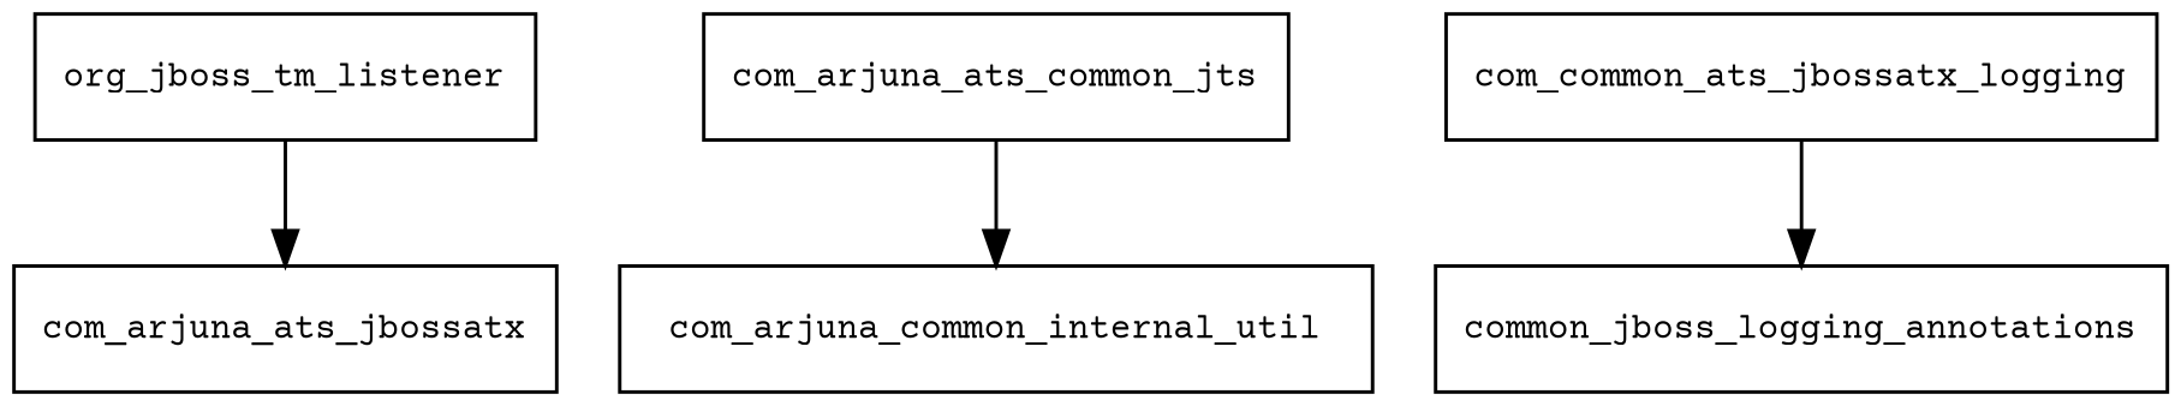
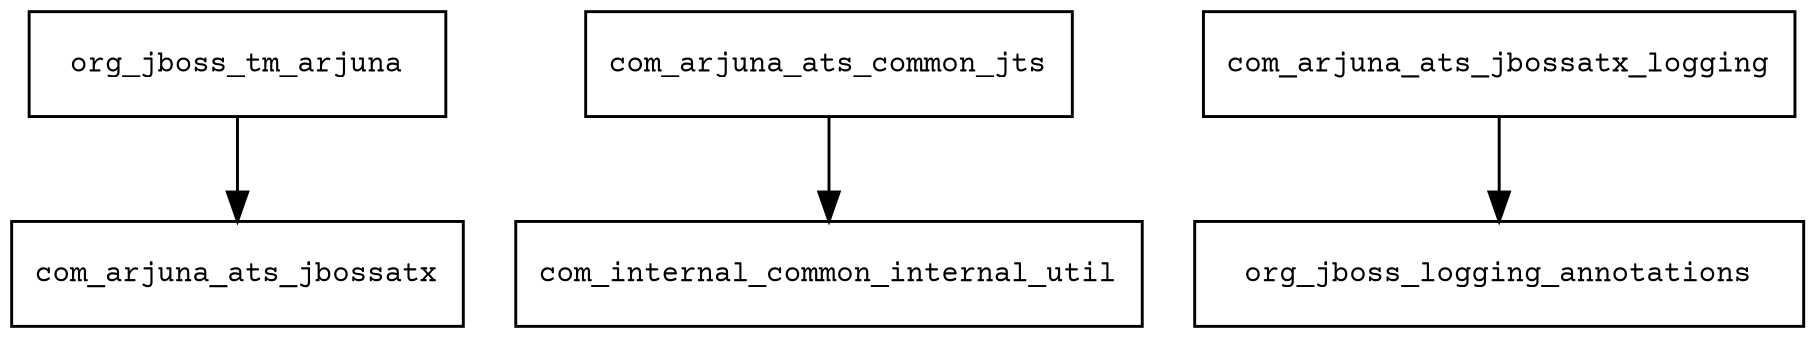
  digraph {
    fontname="Courier Prime"
    node [fontname="Courier Prime" fontsize=10.0 shape=box]
    edge [fontname="Courier Prime"]
-   org_jboss_tm_listener
+   org_jboss_tm_listener [label=org_jboss_tm_arjuna]
    com_arjuna_ats_jbossatx
    n3 [label=com_arjuna_ats_common_jts]
-   com_arjuna_common_internal_util
-   com_arjuna_ats_jbossatx_logging [label=com_common_ats_jbossatx_logging]
-   org_jboss_logging_annotations [label=common_jboss_logging_annotations]
+   com_arjuna_common_internal_util [label=com_internal_common_internal_util]
+   com_arjuna_ats_jbossatx_logging
+   org_jboss_logging_annotations
    org_jboss_tm_listener -> com_arjuna_ats_jbossatx
    n3 -> com_arjuna_common_internal_util
    com_arjuna_ats_jbossatx_logging -> org_jboss_logging_annotations
  }
